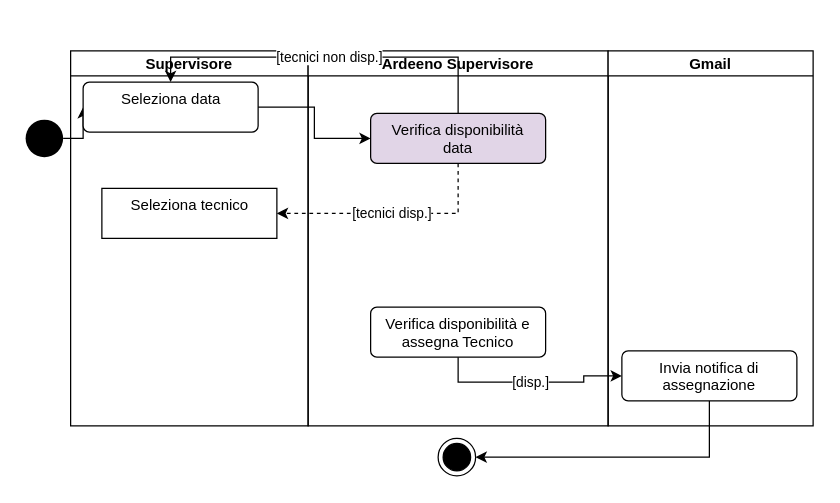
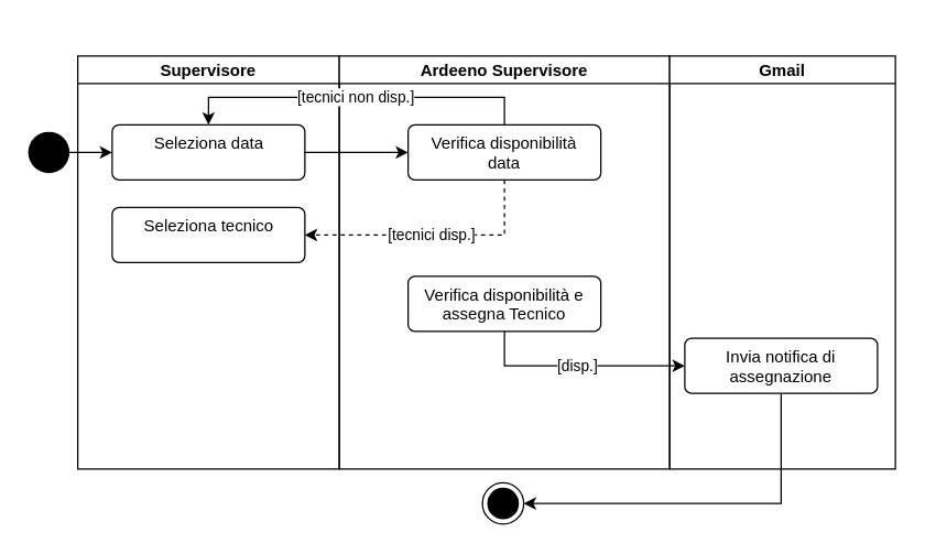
  <mxCell id="0" />
  <mxCell id="1" parent="0" />
  <mxCell id="2" style="edgeStyle=orthogonalEdgeStyle;rounded=0;orthogonalLoop=1;jettySize=auto;html=1;exitX=1;exitY=0.5;exitDx=0;exitDy=0;entryX=0;entryY=0.5;entryDx=0;entryDy=0;" edge="1" parent="1" source="3" target="6"><mxGeometry relative="1" as="geometry" /></mxCell>
  <mxCell id="3" value="" style="ellipse;fillColor=#000000;strokeColor=none;" vertex="1" parent="1"><mxGeometry x="20" y="95" width="30" height="30" as="geometry" /></mxCell>
  <mxCell id="4" value="" style="swimlane;childLayout=stackLayout;resizeParent=1;resizeParentMax=0;startSize=20;movable=1;movableLabel=1;fillColor=none;strokeColor=none;" vertex="1" parent="1"><mxGeometry x="56" y="20" width="594" height="320" as="geometry" /></mxCell>
  <mxCell id="5" value="Supervisore" style="swimlane;startSize=20;" vertex="1" parent="4"><mxGeometry y="20" width="190" height="300" as="geometry" /></mxCell>
- <mxCell id="6" value="Seleziona data" style="html=1;align=center;verticalAlign=top;rounded=1;absoluteArcSize=1;arcSize=10;dashed=0;" vertex="1" parent="5"><mxGeometry x="10" y="25" width="140" height="40" as="geometry" /></mxCell>
- <mxCell id="7" value="Seleziona tecnico" style="html=1;align=center;verticalAlign=top;absoluteArcSize=1;arcSize=10;dashed=0;rounded=0;" vertex="1" parent="5"><mxGeometry x="25" y="110" width="140" height="40" as="geometry" /></mxCell>
+ <mxCell id="6" value="Seleziona data" style="html=1;align=center;verticalAlign=top;rounded=1;absoluteArcSize=1;arcSize=10;dashed=0;" vertex="1" parent="5"><mxGeometry x="25" y="50" width="140" height="40" as="geometry" /></mxCell>
+ <mxCell id="7" value="Seleziona tecnico" style="html=1;align=center;verticalAlign=top;rounded=1;absoluteArcSize=1;arcSize=10;dashed=0;" vertex="1" parent="5"><mxGeometry x="25" y="110" width="140" height="40" as="geometry" /></mxCell>
  <mxCell id="8" value="Ardeeno Supervisore" style="swimlane;startSize=20;" vertex="1" parent="4"><mxGeometry x="190" y="20" width="240" height="300" as="geometry" /></mxCell>
- <mxCell id="9" value="Verifica disponibilità&lt;br&gt;data" style="html=1;align=center;verticalAlign=top;rounded=1;absoluteArcSize=1;arcSize=10;dashed=0;whiteSpace=wrap;fillColor=#e1d5e7;" vertex="1" parent="8"><mxGeometry x="50" y="50" width="140" height="40" as="geometry" /></mxCell>
- <mxCell id="10" value="Verifica disponibilità e assegna Tecnico" style="html=1;align=center;verticalAlign=top;rounded=1;absoluteArcSize=1;arcSize=10;dashed=0;whiteSpace=wrap;" vertex="1" parent="8"><mxGeometry x="50" y="205" width="140" height="40" as="geometry" /></mxCell>
+ <mxCell id="9" value="Verifica disponibilità&lt;br&gt;data" style="html=1;align=center;verticalAlign=top;rounded=1;absoluteArcSize=1;arcSize=10;dashed=0;whiteSpace=wrap;" vertex="1" parent="8"><mxGeometry x="50" y="50" width="140" height="40" as="geometry" /></mxCell>
+ <mxCell id="10" value="Verifica disponibilità e assegna Tecnico" style="html=1;align=center;verticalAlign=top;rounded=1;absoluteArcSize=1;arcSize=10;dashed=0;whiteSpace=wrap;" vertex="1" parent="8"><mxGeometry x="50" y="160" width="140" height="40" as="geometry" /></mxCell>
  <mxCell id="11" style="edgeStyle=orthogonalEdgeStyle;rounded=0;orthogonalLoop=1;jettySize=auto;html=1;exitX=1;exitY=0.5;exitDx=0;exitDy=0;entryX=0;entryY=0.5;entryDx=0;entryDy=0;" edge="1" parent="4" source="6" target="9"><mxGeometry relative="1" as="geometry" /></mxCell>
  <mxCell id="12" value="[tecnici non disp.]" style="edgeStyle=orthogonalEdgeStyle;rounded=0;orthogonalLoop=1;jettySize=auto;html=1;exitX=0.5;exitY=0;exitDx=0;exitDy=0;entryX=0.5;entryY=0;entryDx=0;entryDy=0;" edge="1" parent="4" source="9" target="6"><mxGeometry relative="1" as="geometry" /></mxCell>
  <mxCell id="13" value="[tecnici disp.]" style="edgeStyle=orthogonalEdgeStyle;rounded=0;orthogonalLoop=1;jettySize=auto;html=1;exitX=0.5;exitY=1;exitDx=0;exitDy=0;entryX=1;entryY=0.5;entryDx=0;entryDy=0;dashed=1;" edge="1" parent="4" source="9" target="7"><mxGeometry relative="1" as="geometry" /></mxCell>
  <mxCell id="14" value="Gmail" style="swimlane;startSize=20;" vertex="1" parent="4"><mxGeometry x="430" y="20" width="164" height="300" as="geometry" /></mxCell>
- <mxCell id="15" value="Invia notifica di assegnazione" style="html=1;align=center;verticalAlign=top;rounded=1;absoluteArcSize=1;arcSize=10;dashed=0;whiteSpace=wrap;" vertex="1" parent="14"><mxGeometry x="11" y="240" width="140" height="40" as="geometry" /></mxCell>
+ <mxCell id="15" value="Invia notifica di assegnazione" style="html=1;align=center;verticalAlign=top;rounded=1;absoluteArcSize=1;arcSize=10;dashed=0;whiteSpace=wrap;" vertex="1" parent="14"><mxGeometry x="11" y="205" width="140" height="40" as="geometry" /></mxCell>
  <mxCell id="16" value="[disp.]" style="edgeStyle=orthogonalEdgeStyle;rounded=0;orthogonalLoop=1;jettySize=auto;html=1;exitX=0.5;exitY=1;exitDx=0;exitDy=0;entryX=0;entryY=0.5;entryDx=0;entryDy=0;" edge="1" parent="4" source="10" target="15"><mxGeometry relative="1" as="geometry" /></mxCell>
  <mxCell id="17" value="" style="ellipse;html=1;shape=endState;fillColor=strokeColor;" vertex="1" parent="1"><mxGeometry x="350" y="350" width="30" height="30" as="geometry" /></mxCell>
  <mxCell id="18" style="edgeStyle=orthogonalEdgeStyle;rounded=0;orthogonalLoop=1;jettySize=auto;html=1;exitX=0.5;exitY=1;exitDx=0;exitDy=0;entryX=1;entryY=0.5;entryDx=0;entryDy=0;" edge="1" parent="1" source="15" target="17"><mxGeometry relative="1" as="geometry"><mxPoint x="340" y="530" as="targetPoint" /><mxPoint x="435" y="340" as="sourcePoint" /><Array as="points"><mxPoint x="567" y="365" /></Array></mxGeometry></mxCell>
